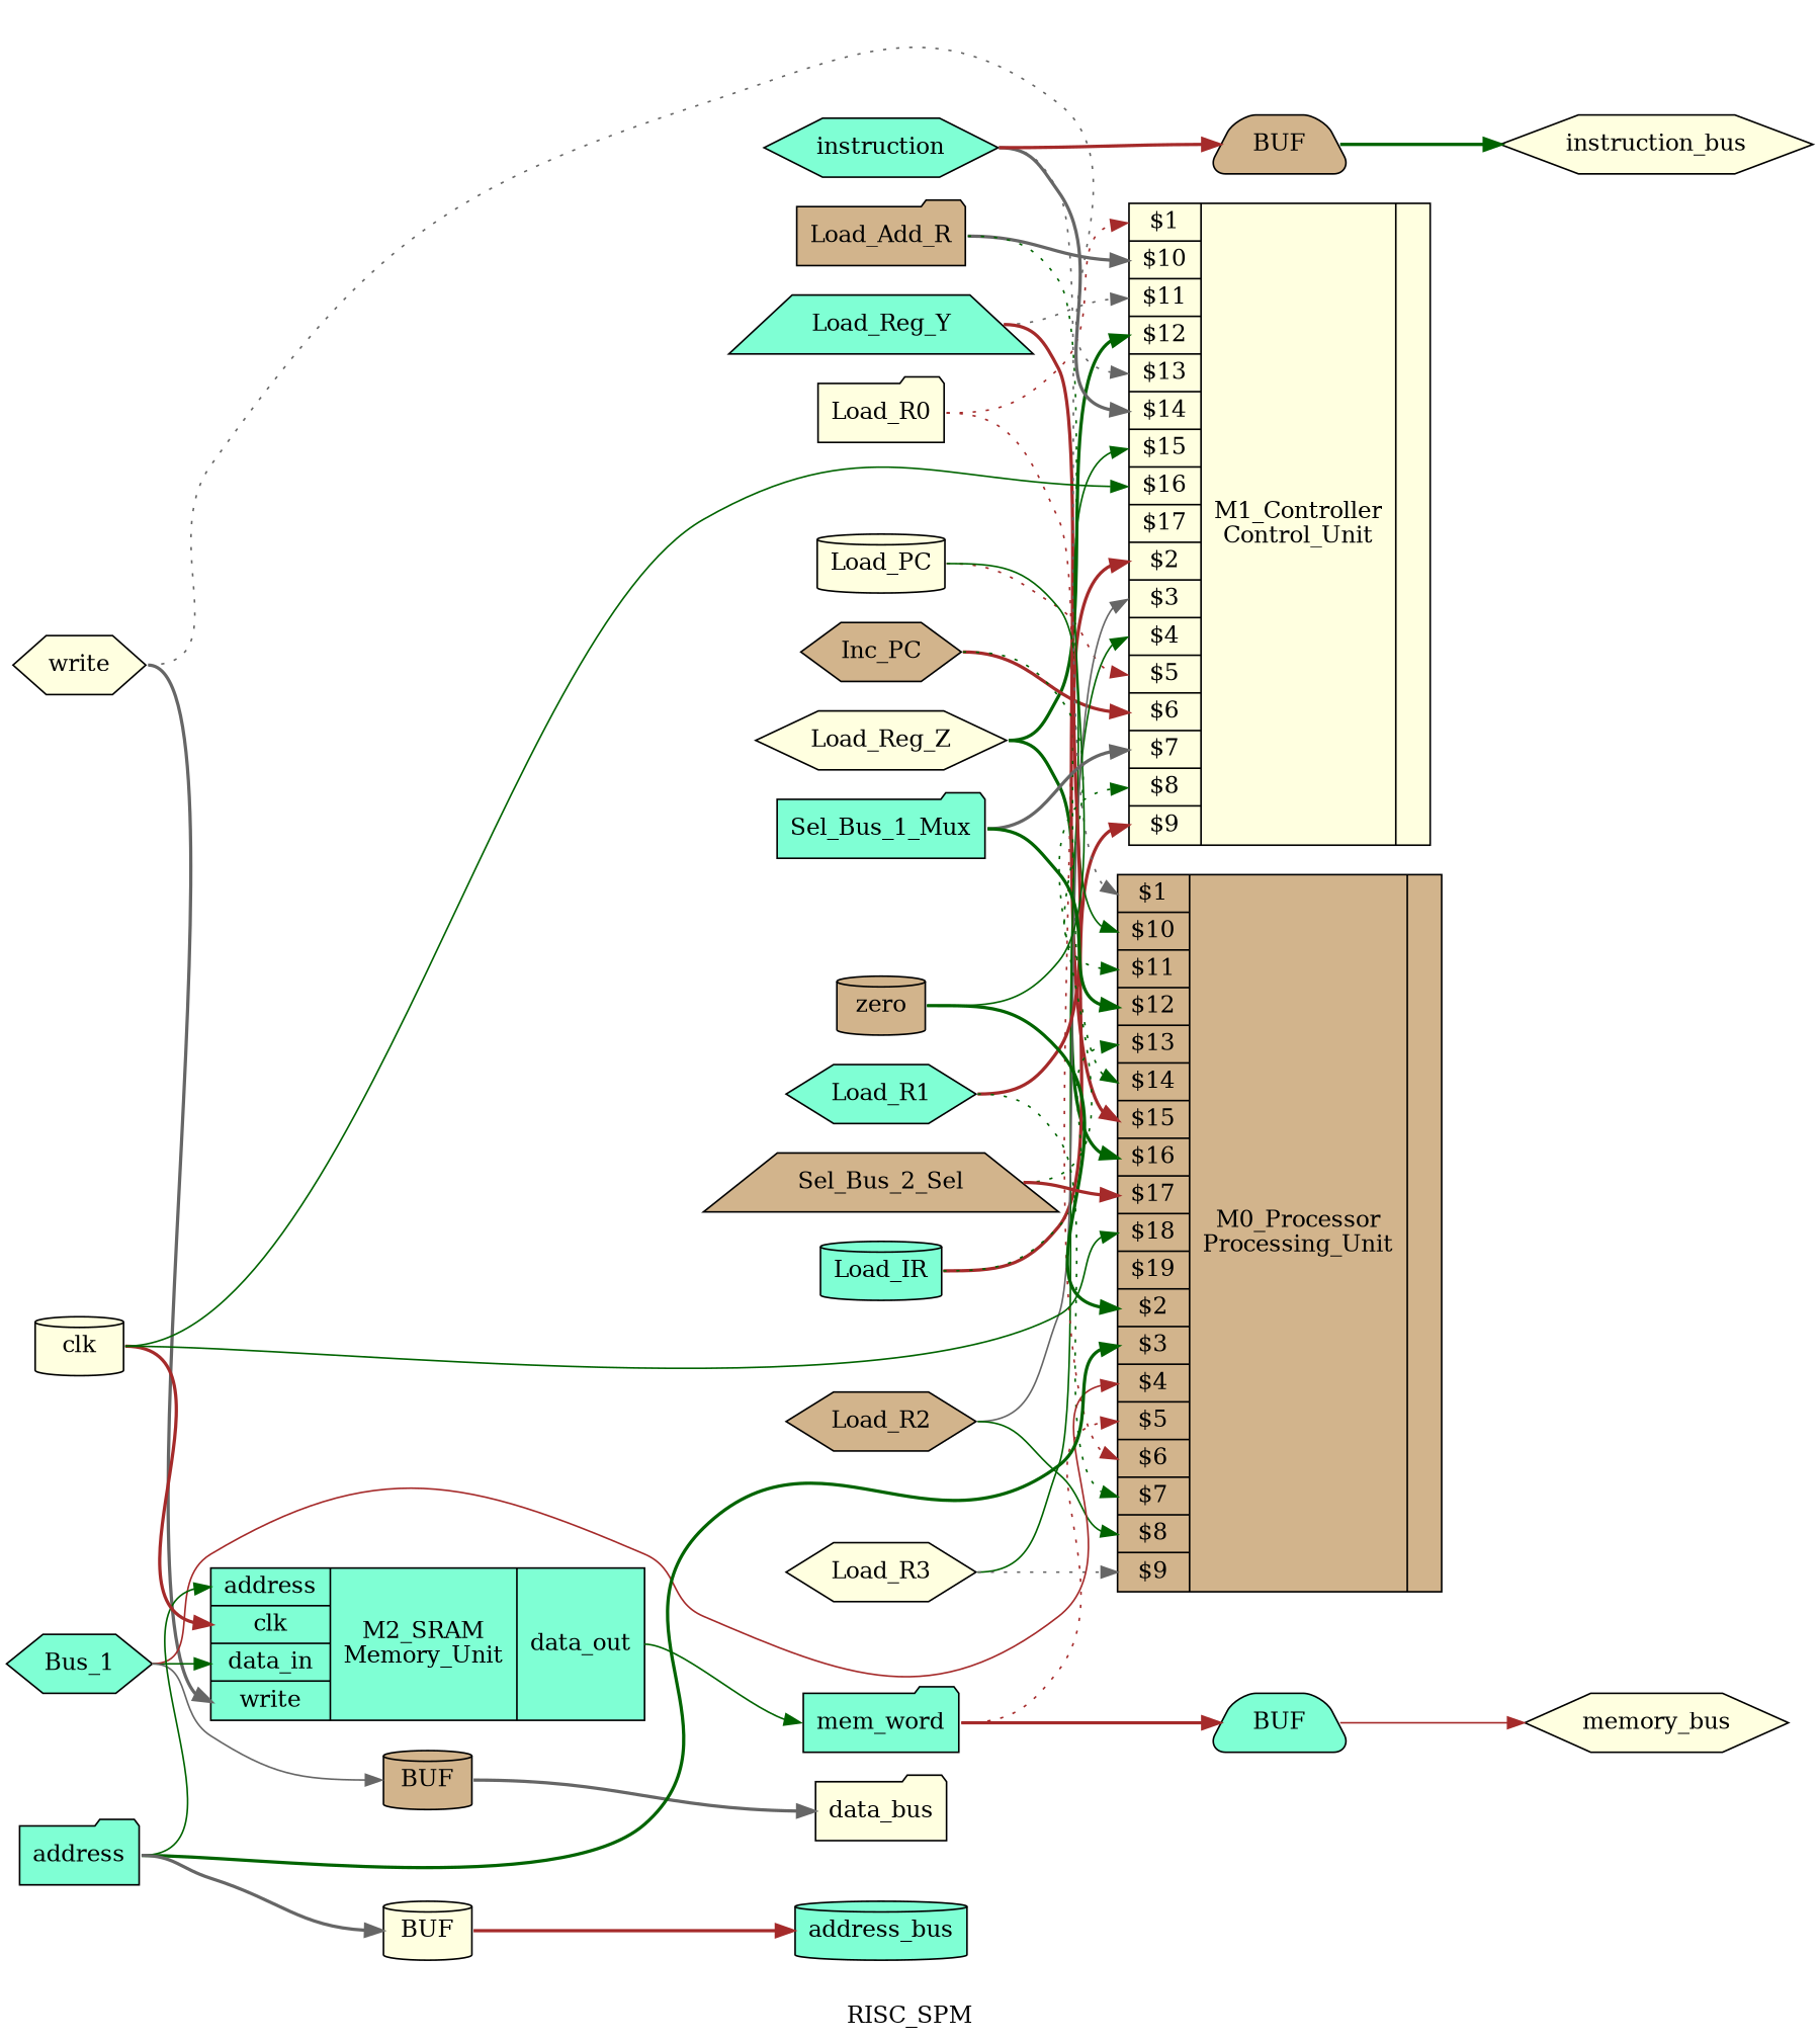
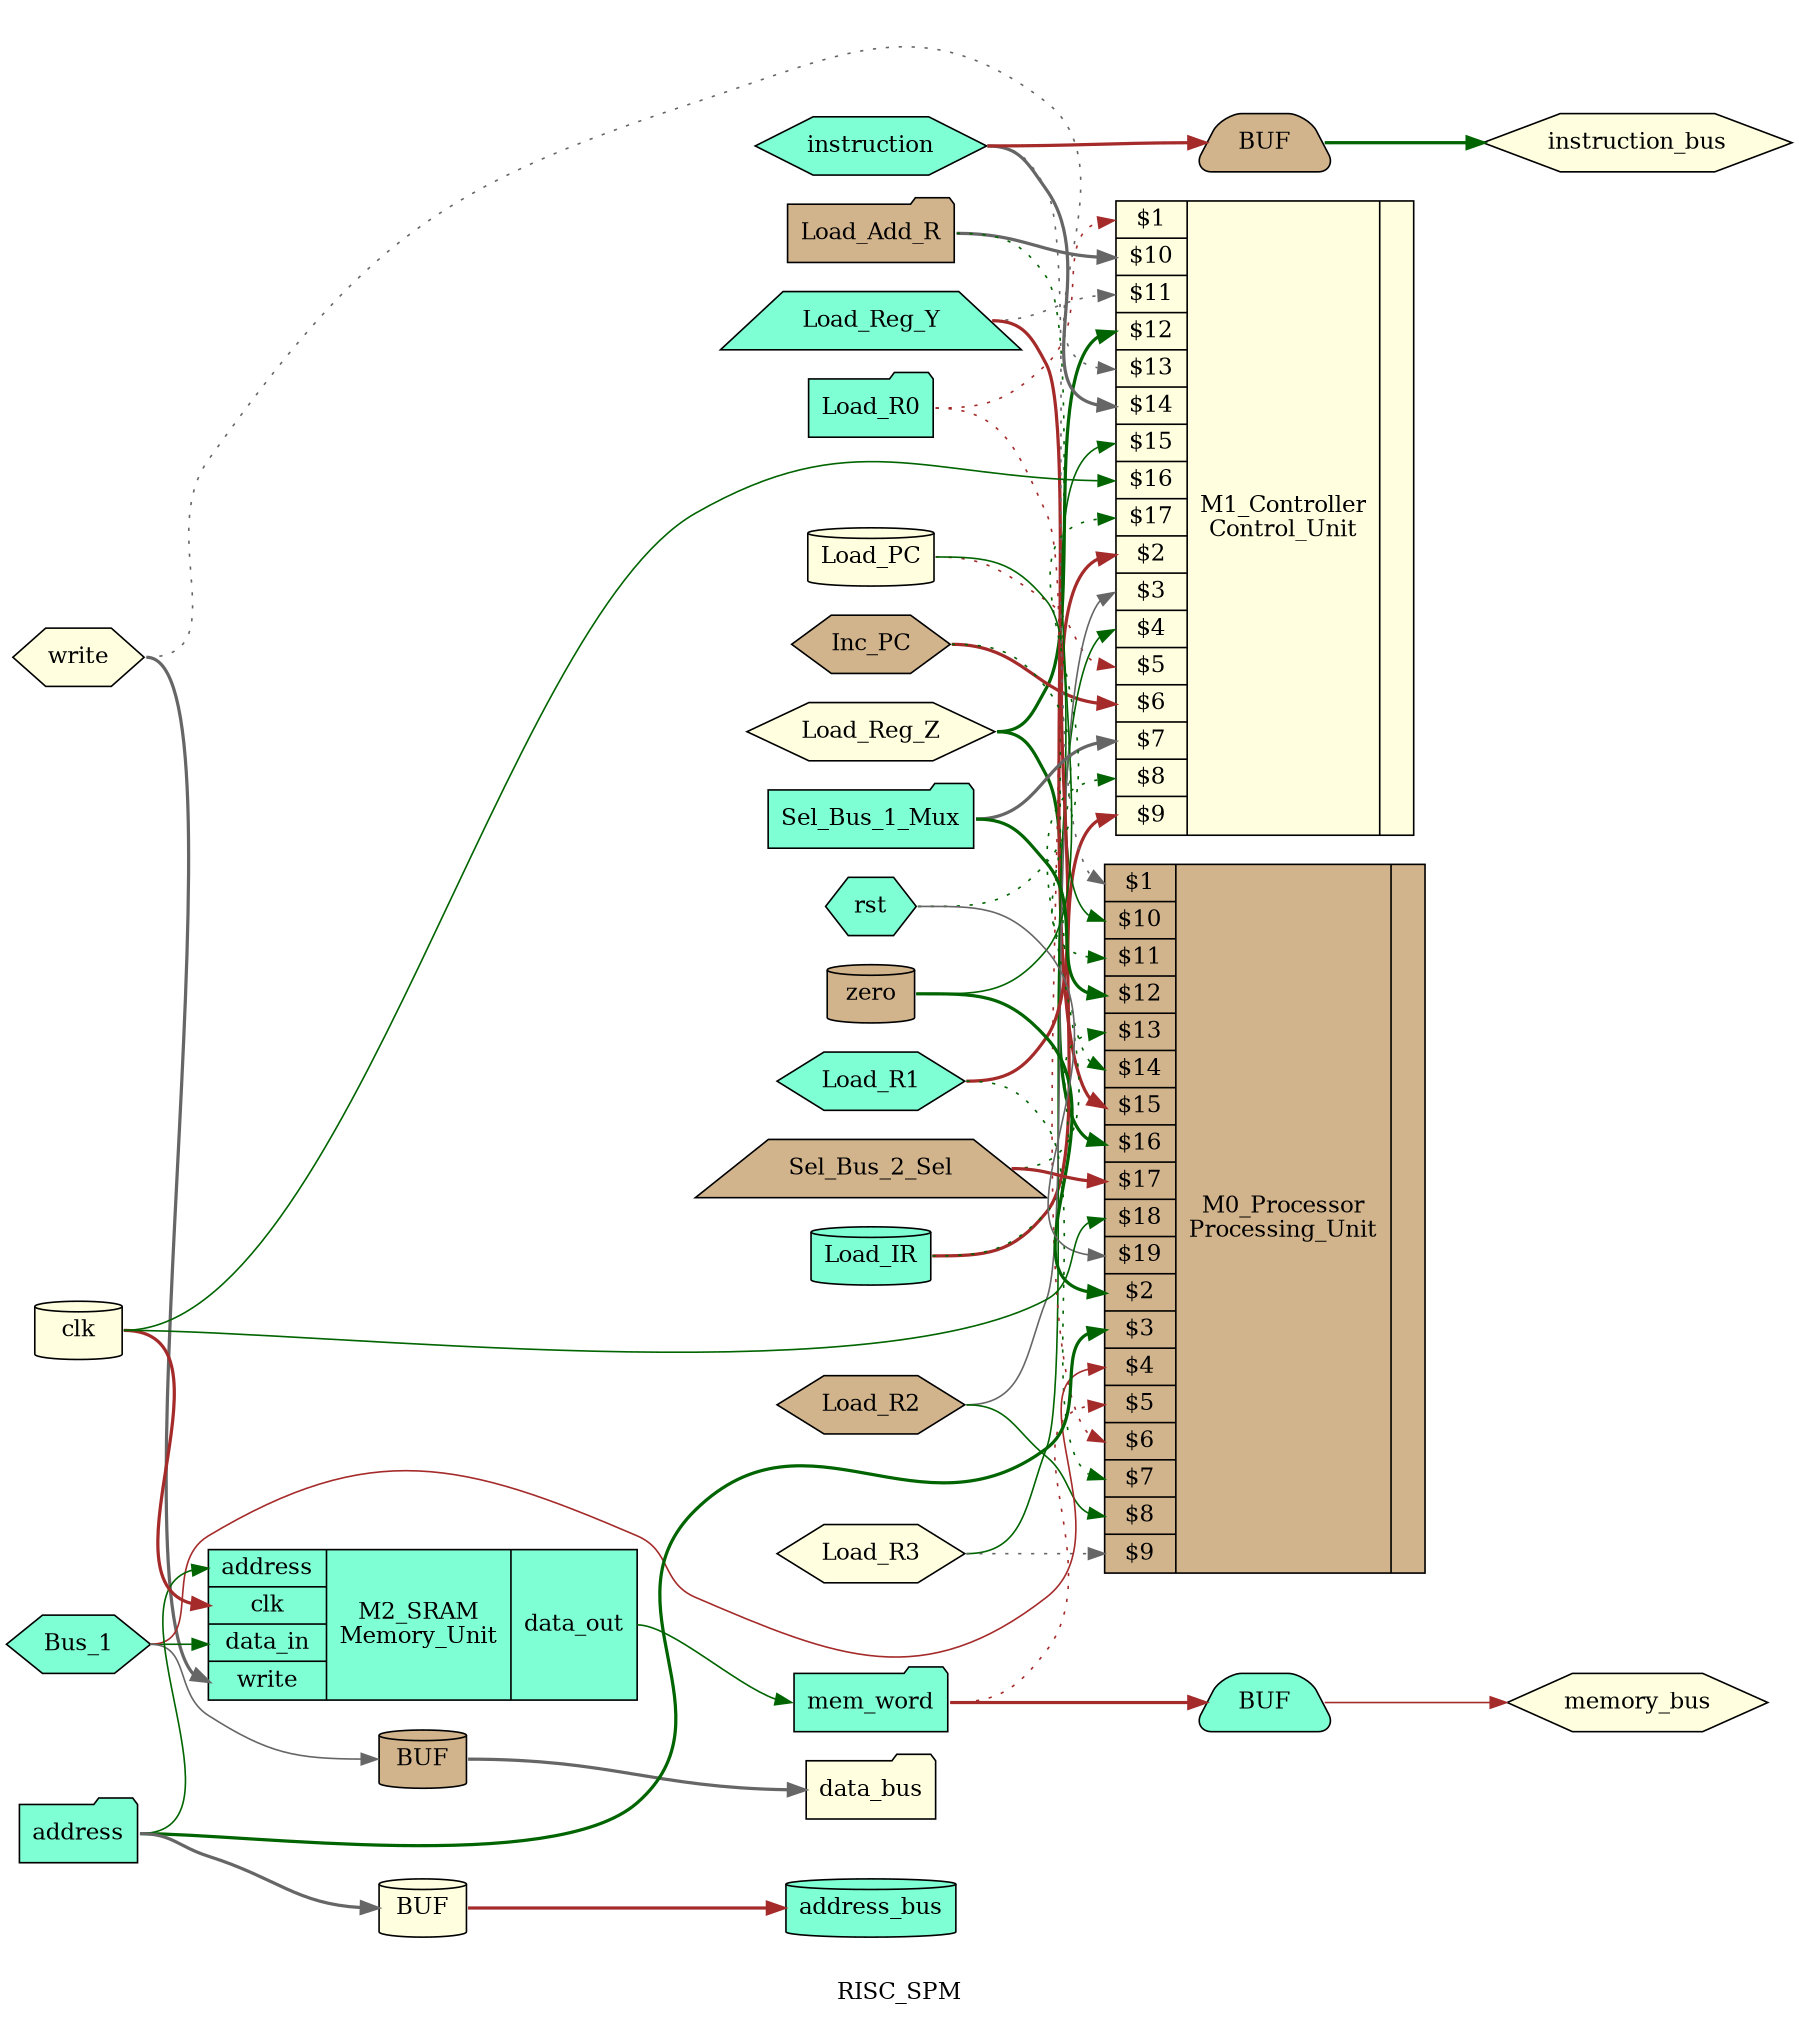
  digraph {
    label=RISC_SPM
    rankdir=LR
    remincross=true
    node [color=black fillcolor=aquamarine fontcolor=black shape=hexagon style=filled]
    edge [color=darkgreen headport=w style=bold tailport=e]
    n1 [fillcolor=lightyellow label=write]
    n2 [label="{{<p14> address|<p24> clk|<p25> data_in|<p1> write}|M2_SRAM\nMemory_Unit|{<p26> data_out}}" shape=record color="" fontcolor=""]
    n3 [fillcolor=lightyellow label="{{<p28> $1|<p29> $10|<p30> $11|<p31> $12|<p32> $13|<p33> $14|<p34> $15|<p35> $16|<p36> $17|<p37> $2|<p38> $3|<p39> $4|<p40> $5|<p41> $6|<p42> $7|<p43> $8|<p44> $9}|M1_Controller\nControl_Unit|{}}" shape=record color="" fontcolor=""]
    n4 [label=mem_word shape=folder]
    n5 [fillcolor=lightyellow label=Load_Reg_Z]
    n6 [fillcolor=tan label="{{<p28> $1|<p29> $10|<p30> $11|<p31> $12|<p32> $13|<p33> $14|<p34> $15|<p35> $16|<p36> $17|<p46> $18|<p47> $19|<p37> $2|<p38> $3|<p39> $4|<p40> $5|<p41> $6|<p42> $7|<p43> $8|<p44> $9}|M0_Processor\nProcessing_Unit|{}}" shape=record color="" fontcolor=""]
    n7 [label=Load_Reg_Y shape=trapezium]
    n8 [fillcolor=tan label=Load_Add_R shape=folder]
    n9 [label=Load_IR shape=cylinder]
    n10 [fillcolor=tan label=Inc_PC]
    n11 [fillcolor=lightyellow label=Load_PC shape=cylinder]
    n12 [fillcolor=lightyellow label=Load_R3]
    n13 [fillcolor=tan label=Load_R2]
    n14 [label=Load_R1]
-   n15 [fillcolor=lightyellow label=Load_R0 shape=folder]
+   n15 [label=Load_R0 shape=folder]
    n16 [label=BUF shape=trapezium style="rounded,filled" color="" fontcolor=""]
    n17 [fillcolor=lightyellow label=memory_bus]
    n18 [label=Bus_1]
    n19 [fillcolor=tan label=BUF shape=cylinder style="rounded,filled" color="" fontcolor=""]
    n20 [fillcolor=lightyellow label=data_bus shape=folder]
    n21 [label=address shape=folder]
    n22 [fillcolor=lightyellow label=BUF shape=cylinder style="rounded,filled" color="" fontcolor=""]
    n23 [label=address_bus shape=cylinder]
    n24 [label=instruction]
    n25 [fillcolor=tan label=BUF shape=trapezium style="rounded,filled" color="" fontcolor=""]
    n26 [fillcolor=lightyellow label=instruction_bus]
    n27 [fillcolor=tan label=zero shape=cylinder]
    n28 [fillcolor=tan label=Sel_Bus_2_Sel shape=trapezium]
    n29 [label=Sel_Bus_1_Mux shape=folder]
+   n30 [label=rst]
    n31 [fillcolor=lightyellow label=clk shape=cylinder]
    n1 -> n2 [color=gray40 headport="p1:w"]
    n1 -> n3 [color=gray40 headport="p32:w" style=dotted]
    n2 -> n4 [style=solid tailport="p26:e"]
    n4 -> n6 [color=brown headport="p40:w" style=dotted]
    n4 -> n16 [color=brown headport="w:w"]
    n5 -> n3 [headport="p31:w"]
    n5 -> n6 [headport="p35:w"]
    n7 -> n3 [color=gray40 headport="p30:w" style=dotted]
    n7 -> n6 [color=brown headport="p34:w"]
    n8 -> n3 [color=gray40 headport="p29:w"]
    n8 -> n6 [headport="p33:w" style=dotted]
    n9 -> n3 [color=brown headport="p44:w"]
    n9 -> n6 [headport="p32:w" style=dotted]
    n10 -> n3 [color=brown headport="p41:w"]
    n10 -> n6 [headport="p30:w" style=dotted]
    n11 -> n3 [color=brown headport="p40:w" style=dotted]
    n11 -> n6 [headport="p29:w" style=solid]
    n12 -> n3 [headport="p39:w" style=solid]
    n12 -> n6 [color=gray40 headport="p44:w" style=dotted]
    n13 -> n3 [color=gray40 headport="p38:w" style=solid]
    n13 -> n6 [headport="p43:w" style=solid]
    n14 -> n3 [color=brown headport="p37:w"]
    n14 -> n6 [headport="p42:w" style=dotted]
    n15 -> n3 [color=brown headport="p28:w" style=dotted]
    n15 -> n6 [color=brown headport="p41:w" style=dotted]
    n16 -> n17 [color=brown style=solid tailport="e:e"]
    n18 -> n2 [headport="p25:w" style=solid]
    n18 -> n6 [color=brown headport="p39:w" style=solid]
    n18 -> n19 [color=gray40 headport="w:w" style=solid]
    n19 -> n20 [color=gray40 tailport="e:e"]
    n21 -> n2 [headport="p14:w" style=solid]
    n21 -> n6 [headport="p38:w"]
    n21 -> n22 [color=gray40 headport="w:w"]
    n22 -> n23 [color=brown tailport="e:e"]
    n24 -> n3 [color=gray40 headport="p33:w"]
    n24 -> n6 [color=gray40 headport="p28:w" style=dotted]
    n24 -> n25 [color=brown headport="w:w"]
    n25 -> n26 [tailport="e:e"]
    n27 -> n3 [headport="p34:w" style=solid]
    n27 -> n6 [headport="p37:w"]
    n28 -> n3 [headport="p43:w" style=dotted]
    n28 -> n6 [color=brown headport="p36:w"]
    n29 -> n3 [color=gray40 headport="p42:w"]
    n29 -> n6 [headport="p31:w"]
+   n30 -> n3 [headport="p36:w" style=dotted]
+   n30 -> n6 [color=gray40 headport="p47:w" style=solid]
    n31 -> n2 [color=brown headport="p24:w"]
    n31 -> n3 [headport="p35:w" style=solid]
    n31 -> n6 [headport="p46:w" style=solid]
  }
